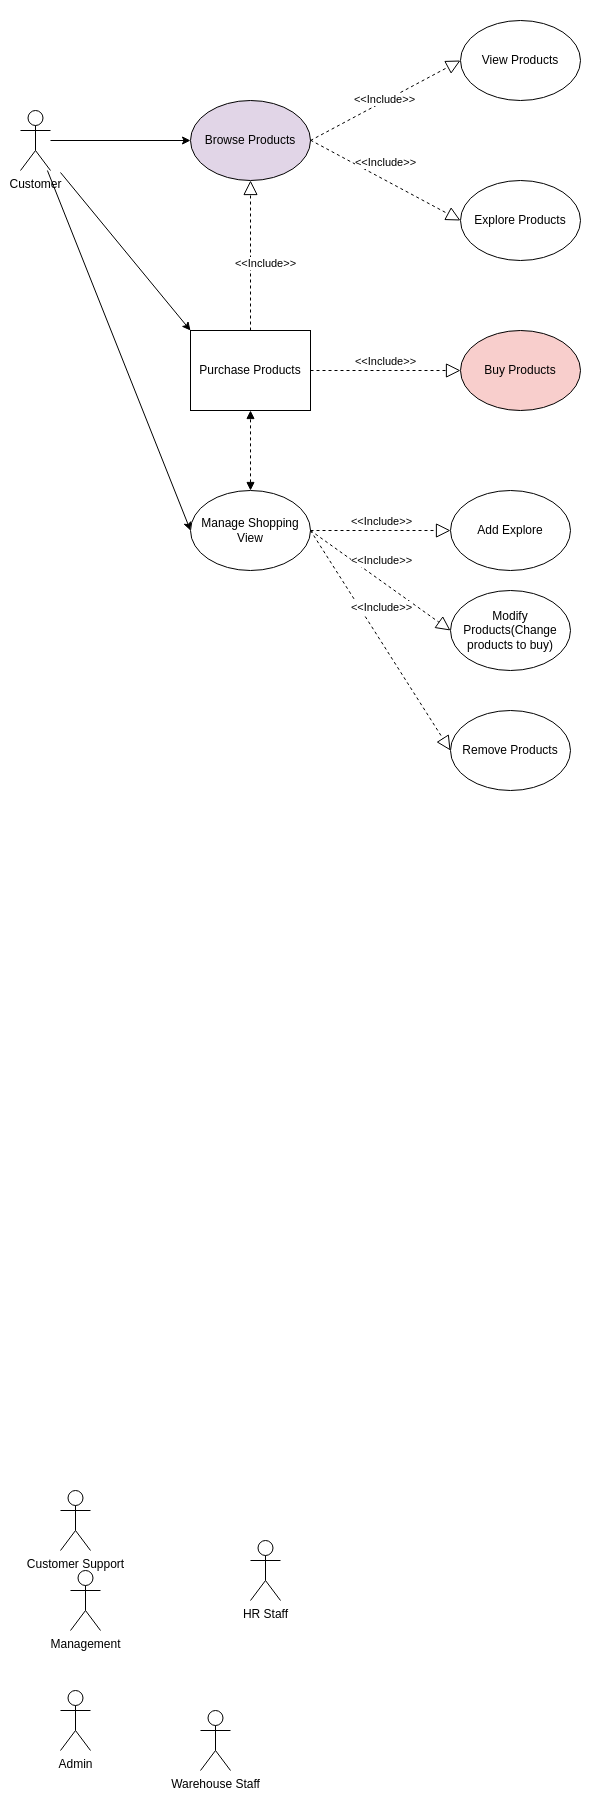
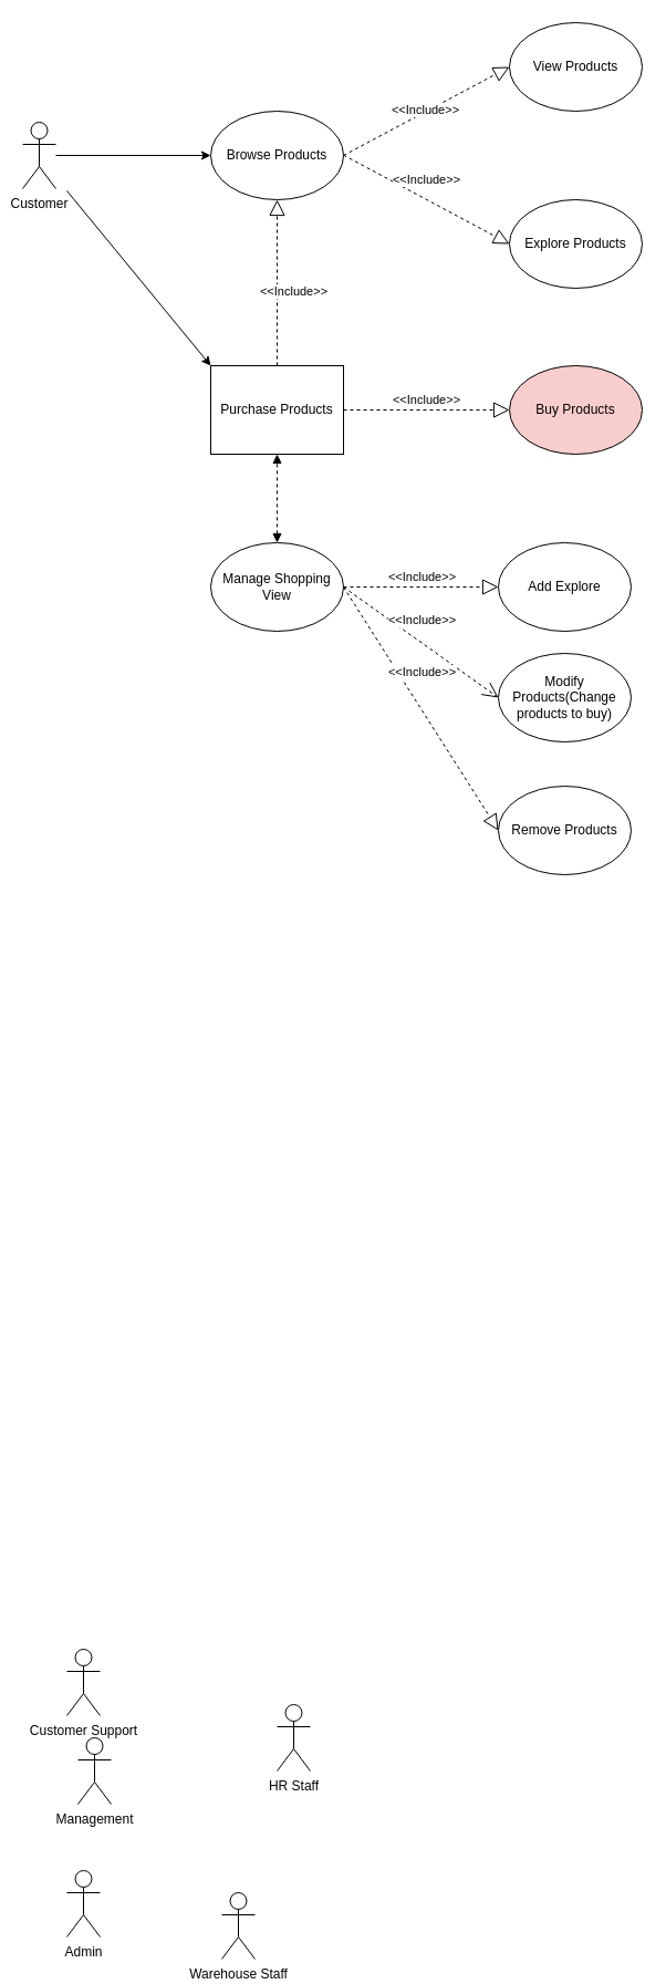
  <mxCell id="0" />
  <mxCell id="1" parent="0" />
  <mxCell id="2" style="edgeStyle=orthogonalEdgeStyle;rounded=0;orthogonalLoop=1;jettySize=auto;html=1;entryX=0;entryY=0.5;entryDx=0;entryDy=0;" parent="1" source="3" target="9" edge="1"><mxGeometry relative="1" as="geometry" /></mxCell>
  <mxCell id="3" value="Customer" style="shape=umlActor;verticalLabelPosition=bottom;verticalAlign=top;html=1;outlineConnect=0;" parent="1" vertex="1"><mxGeometry x="20" y="110" width="30" height="60" as="geometry" /></mxCell>
  <mxCell id="4" value="Customer Support" style="shape=umlActor;verticalLabelPosition=bottom;verticalAlign=top;html=1;outlineConnect=0;" parent="1" vertex="1"><mxGeometry x="60" y="1490" width="30" height="60" as="geometry" /></mxCell>
  <mxCell id="5" value="Warehouse Staff" style="shape=umlActor;verticalLabelPosition=bottom;verticalAlign=top;html=1;outlineConnect=0;" parent="1" vertex="1"><mxGeometry x="200" y="1710" width="30" height="60" as="geometry" /></mxCell>
  <mxCell id="6" value="Management" style="shape=umlActor;verticalLabelPosition=bottom;verticalAlign=top;html=1;outlineConnect=0;" parent="1" vertex="1"><mxGeometry x="70" y="1570" width="30" height="60" as="geometry" /></mxCell>
  <mxCell id="7" value="Admin" style="shape=umlActor;verticalLabelPosition=bottom;verticalAlign=top;html=1;outlineConnect=0;" parent="1" vertex="1"><mxGeometry x="60" y="1690" width="30" height="60" as="geometry" /></mxCell>
  <mxCell id="8" value="HR Staff" style="shape=umlActor;verticalLabelPosition=bottom;verticalAlign=top;html=1;outlineConnect=0;" parent="1" vertex="1"><mxGeometry x="250" y="1540" width="30" height="60" as="geometry" /></mxCell>
- <mxCell id="9" value="Browse Products" style="ellipse;whiteSpace=wrap;html=1;fillColor=#e1d5e7;" parent="1" vertex="1"><mxGeometry x="190" y="100" width="120" height="80" as="geometry" /></mxCell>
+ <mxCell id="9" value="Browse Products" style="ellipse;whiteSpace=wrap;html=1;" parent="1" vertex="1"><mxGeometry x="190" y="100" width="120" height="80" as="geometry" /></mxCell>
  <mxCell id="10" value="View&amp;nbsp;Products" style="ellipse;whiteSpace=wrap;html=1;" parent="1" vertex="1"><mxGeometry x="460" y="20" width="120" height="80" as="geometry" /></mxCell>
  <mxCell id="11" value="Explore Products" style="ellipse;whiteSpace=wrap;html=1;" parent="1" vertex="1"><mxGeometry x="460" y="180" width="120" height="80" as="geometry" /></mxCell>
  <mxCell id="12" value="" style="endArrow=block;dashed=1;endFill=0;endSize=12;html=1;rounded=0;exitX=1;exitY=0.5;exitDx=0;exitDy=0;entryX=0;entryY=0.5;entryDx=0;entryDy=0;" parent="1" target="11" edge="1"><mxGeometry width="160" relative="1" as="geometry"><mxPoint x="310" y="139.66" as="sourcePoint" /><mxPoint x="450" y="139.66" as="targetPoint" /></mxGeometry></mxCell>
  <mxCell id="13" value="&amp;lt;&amp;lt;Include&amp;gt;&amp;gt;" style="edgeLabel;html=1;align=center;verticalAlign=middle;resizable=0;points=[];" parent="12" vertex="1" connectable="0"><mxGeometry x="-0.217" y="1" relative="1" as="geometry"><mxPoint x="15" y="-9" as="offset" /></mxGeometry></mxCell>
  <mxCell id="14" value="" style="endArrow=block;dashed=1;endFill=0;endSize=12;html=1;rounded=0;exitX=1;exitY=0.5;exitDx=0;exitDy=0;entryX=0;entryY=0.5;entryDx=0;entryDy=0;" parent="1" source="9" target="10" edge="1"><mxGeometry width="160" relative="1" as="geometry"><mxPoint x="330" y="50" as="sourcePoint" /><mxPoint x="470" y="50" as="targetPoint" /></mxGeometry></mxCell>
  <mxCell id="15" value="&amp;lt;&amp;lt;Include&amp;gt;&amp;gt;" style="edgeLabel;html=1;align=center;verticalAlign=middle;resizable=0;points=[];" parent="14" vertex="1" connectable="0"><mxGeometry x="-0.217" y="1" relative="1" as="geometry"><mxPoint x="15" y="-9" as="offset" /></mxGeometry></mxCell>
- <mxCell id="16" style="rounded=0;orthogonalLoop=1;jettySize=auto;html=1;entryX=0;entryY=0.5;entryDx=0;entryDy=0;" parent="1" source="3" target="23" edge="1"><mxGeometry relative="1" as="geometry"><mxPoint x="10" y="289.998" as="sourcePoint" /><mxPoint x="150" y="497.74" as="targetPoint" /></mxGeometry></mxCell>
  <mxCell id="17" value="Purchase Products" style="whiteSpace=wrap;html=1;rounded=0;" parent="1" vertex="1"><mxGeometry x="190" y="330" width="120" height="80" as="geometry" /></mxCell>
  <mxCell id="18" value="Buy Products" style="ellipse;whiteSpace=wrap;html=1;fillColor=#f8cecc;" parent="1" vertex="1"><mxGeometry x="460" y="330" width="120" height="80" as="geometry" /></mxCell>
  <mxCell id="19" value="" style="endArrow=block;dashed=1;endFill=0;endSize=12;html=1;rounded=0;exitX=1;exitY=0.5;exitDx=0;exitDy=0;entryX=0;entryY=0.5;entryDx=0;entryDy=0;" parent="1" source="17" target="18" edge="1"><mxGeometry width="160" relative="1" as="geometry"><mxPoint x="330" y="280" as="sourcePoint" /><mxPoint x="470" y="280" as="targetPoint" /></mxGeometry></mxCell>
  <mxCell id="20" value="&amp;lt;&amp;lt;Include&amp;gt;&amp;gt;" style="edgeLabel;html=1;align=center;verticalAlign=middle;resizable=0;points=[];" parent="19" vertex="1" connectable="0"><mxGeometry x="-0.217" y="1" relative="1" as="geometry"><mxPoint x="15" y="-9" as="offset" /></mxGeometry></mxCell>
  <mxCell id="21" value="" style="endArrow=block;dashed=1;endFill=0;endSize=12;html=1;rounded=0;exitX=0.5;exitY=0;exitDx=0;exitDy=0;entryX=0.5;entryY=1;entryDx=0;entryDy=0;" parent="1" source="17" target="9" edge="1"><mxGeometry width="160" relative="1" as="geometry"><mxPoint x="260" y="450" as="sourcePoint" /><mxPoint x="410" y="450" as="targetPoint" /></mxGeometry></mxCell>
  <mxCell id="22" value="&amp;lt;&amp;lt;Include&amp;gt;&amp;gt;" style="edgeLabel;html=1;align=center;verticalAlign=middle;resizable=0;points=[];" parent="21" vertex="1" connectable="0"><mxGeometry x="-0.217" y="1" relative="1" as="geometry"><mxPoint x="15" y="-9" as="offset" /></mxGeometry></mxCell>
  <mxCell id="23" value="Manage Shopping View" style="ellipse;whiteSpace=wrap;html=1;" parent="1" vertex="1"><mxGeometry x="190" y="490" width="120" height="80" as="geometry" /></mxCell>
  <mxCell id="24" value="Add Explore" style="ellipse;whiteSpace=wrap;html=1;" parent="1" vertex="1"><mxGeometry x="450" y="490" width="120" height="80" as="geometry" /></mxCell>
  <mxCell id="25" value="" style="endArrow=block;dashed=1;endFill=0;endSize=12;html=1;rounded=0;exitX=1;exitY=0.5;exitDx=0;exitDy=0;entryX=0;entryY=0.5;entryDx=0;entryDy=0;" parent="1" source="23" target="24" edge="1"><mxGeometry width="160" relative="1" as="geometry"><mxPoint x="330" y="440" as="sourcePoint" /><mxPoint x="470" y="440" as="targetPoint" /></mxGeometry></mxCell>
  <mxCell id="26" value="&amp;lt;&amp;lt;Include&amp;gt;&amp;gt;" style="edgeLabel;html=1;align=center;verticalAlign=middle;resizable=0;points=[];" parent="25" vertex="1" connectable="0"><mxGeometry x="-0.217" y="1" relative="1" as="geometry"><mxPoint x="15" y="-9" as="offset" /></mxGeometry></mxCell>
  <mxCell id="27" style="rounded=0;orthogonalLoop=1;jettySize=auto;html=1;entryX=0;entryY=0;entryDx=0;entryDy=0;" parent="1" target="17" edge="1"><mxGeometry relative="1" as="geometry"><mxPoint x="60" y="172" as="sourcePoint" /><mxPoint x="200" y="380" as="targetPoint" /></mxGeometry></mxCell>
  <mxCell id="28" value="Modify Products(Change products to buy)" style="ellipse;whiteSpace=wrap;html=1;" parent="1" vertex="1"><mxGeometry x="450" y="590" width="120" height="80" as="geometry" /></mxCell>
- <mxCell id="29" value="" style="endArrow=block;dashed=1;endFill=0;endSize=12;html=1;rounded=0;exitX=1;exitY=0.5;exitDx=0;exitDy=0;entryX=0;entryY=0.5;entryDx=0;entryDy=0;" parent="1" source="23" target="28" edge="1"><mxGeometry width="160" relative="1" as="geometry"><mxPoint x="310" y="630" as="sourcePoint" /><mxPoint x="470" y="540" as="targetPoint" /></mxGeometry></mxCell>
+ <mxCell id="29" value="" style="endArrow=open;dashed=1;endFill=0;endSize=12;html=1;rounded=0;exitX=1;exitY=0.5;exitDx=0;exitDy=0;entryX=0;entryY=0.5;entryDx=0;entryDy=0;" parent="1" source="23" target="28" edge="1"><mxGeometry width="160" relative="1" as="geometry"><mxPoint x="310" y="630" as="sourcePoint" /><mxPoint x="470" y="540" as="targetPoint" /></mxGeometry></mxCell>
  <mxCell id="30" value="&amp;lt;&amp;lt;Include&amp;gt;&amp;gt;" style="edgeLabel;html=1;align=center;verticalAlign=middle;resizable=0;points=[];" parent="29" vertex="1" connectable="0"><mxGeometry x="-0.217" y="1" relative="1" as="geometry"><mxPoint x="15" y="-9" as="offset" /></mxGeometry></mxCell>
  <mxCell id="31" value="Remove Products" style="ellipse;whiteSpace=wrap;html=1;" parent="1" vertex="1"><mxGeometry x="450" y="710" width="120" height="80" as="geometry" /></mxCell>
  <mxCell id="32" value="" style="endArrow=block;dashed=1;endFill=0;endSize=12;html=1;rounded=0;exitX=1;exitY=0.5;exitDx=0;exitDy=0;entryX=0;entryY=0.5;entryDx=0;entryDy=0;" parent="1" source="23" target="31" edge="1"><mxGeometry width="160" relative="1" as="geometry"><mxPoint x="310" y="750" as="sourcePoint" /><mxPoint x="470" y="660" as="targetPoint" /></mxGeometry></mxCell>
  <mxCell id="33" value="&amp;lt;&amp;lt;Include&amp;gt;&amp;gt;" style="edgeLabel;html=1;align=center;verticalAlign=middle;resizable=0;points=[];" parent="32" vertex="1" connectable="0"><mxGeometry x="-0.217" y="1" relative="1" as="geometry"><mxPoint x="15" y="-9" as="offset" /></mxGeometry></mxCell>
  <mxCell id="34" value="" style="endArrow=block;startArrow=block;endFill=1;startFill=1;html=1;rounded=0;exitX=0.5;exitY=0;exitDx=0;exitDy=0;entryX=0.5;entryY=1;entryDx=0;entryDy=0;dashed=1;" parent="1" source="23" target="17" edge="1"><mxGeometry width="160" relative="1" as="geometry"><mxPoint x="310" y="450" as="sourcePoint" /><mxPoint x="470" y="450" as="targetPoint" /></mxGeometry></mxCell>
